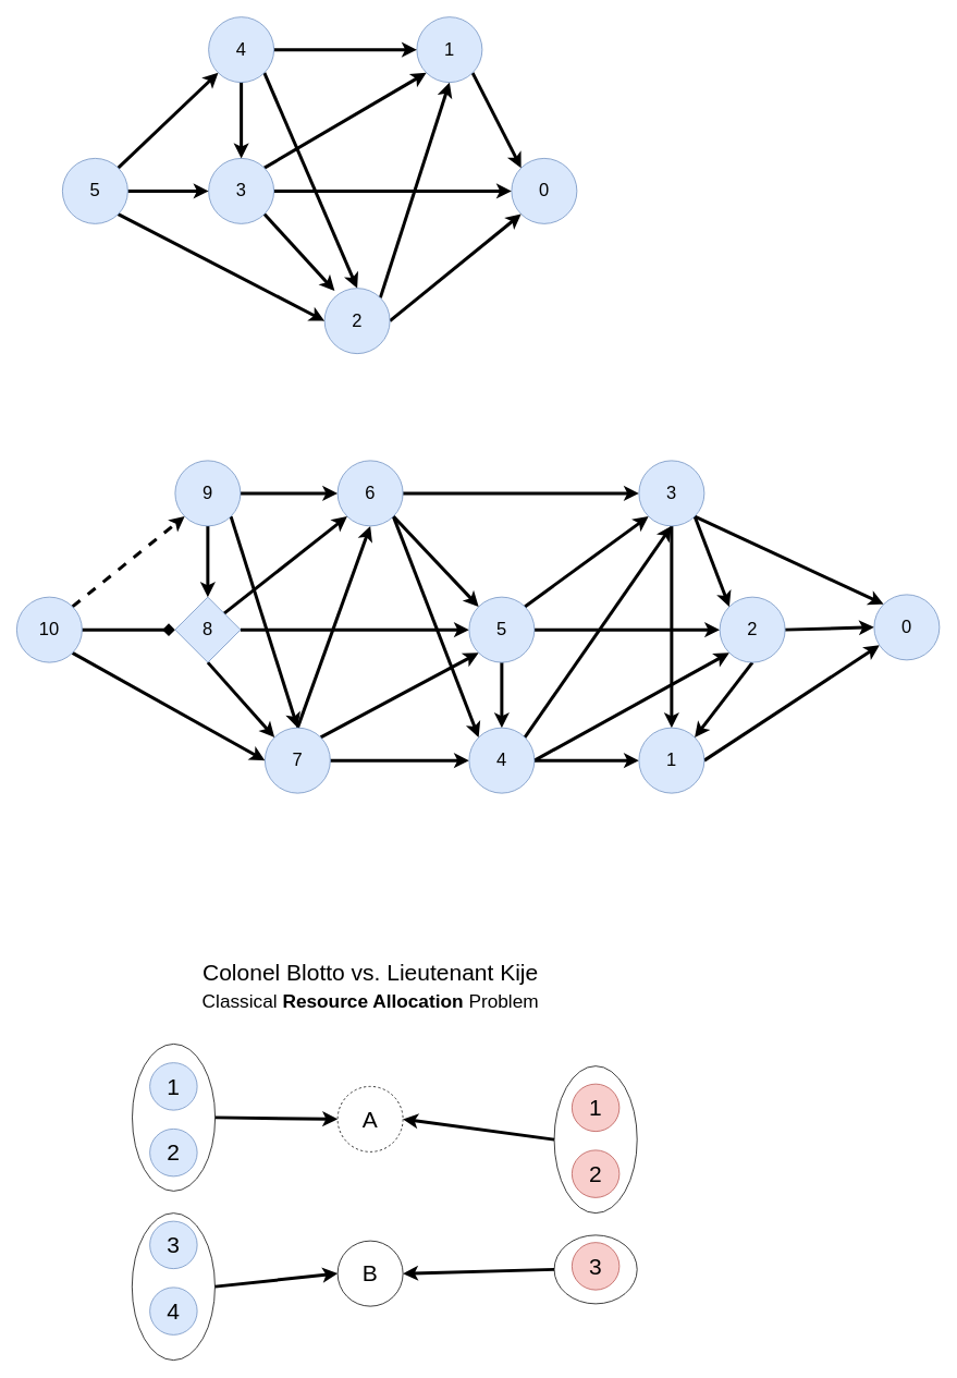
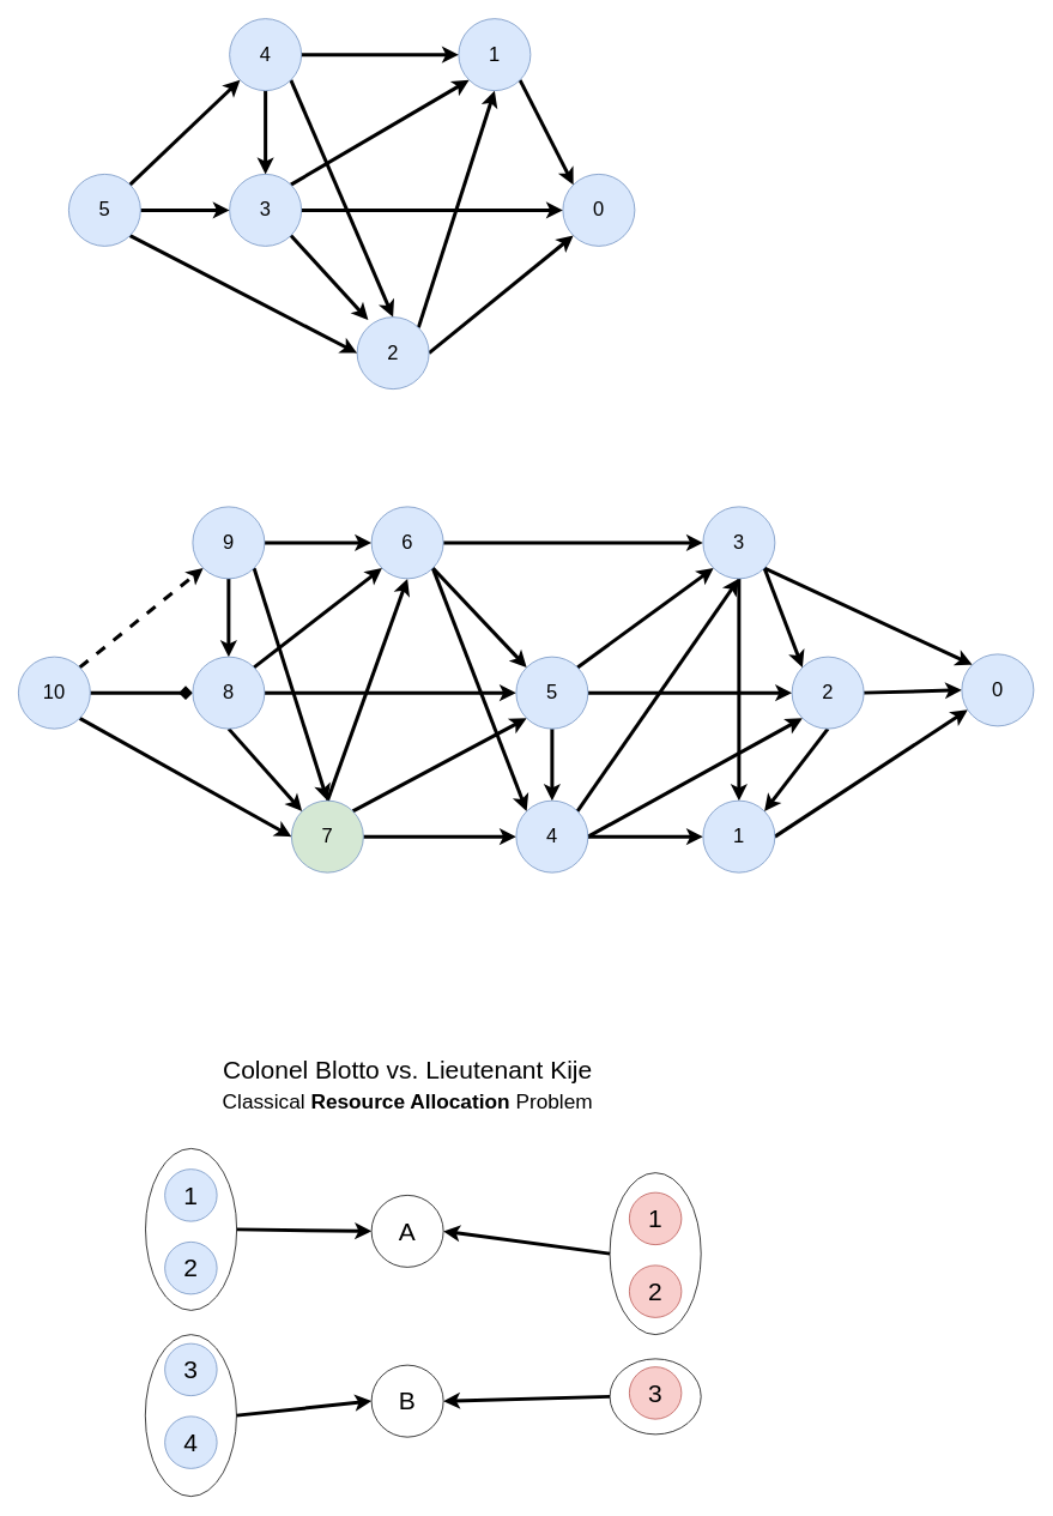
  <mxCell id="0" />
  <mxCell id="1" parent="0" />
  <mxCell id="2" value="" style="ellipse;whiteSpace=wrap;html=1;fontSize=23;fillColor=none;" vertex="1" parent="1"><mxGeometry x="678.25" y="1511" width="101.5" height="84" as="geometry" /></mxCell>
  <mxCell id="3" value="" style="ellipse;whiteSpace=wrap;html=1;fontSize=23;fillColor=none;" vertex="1" parent="1"><mxGeometry x="678.25" y="1304" width="101.5" height="180" as="geometry" /></mxCell>
  <mxCell id="4" value="" style="ellipse;whiteSpace=wrap;html=1;fontSize=23;fillColor=none;" vertex="1" parent="1"><mxGeometry x="161.25" y="1484" width="101.5" height="180" as="geometry" /></mxCell>
  <mxCell id="5" value="" style="ellipse;whiteSpace=wrap;html=1;fontSize=23;fillColor=none;" vertex="1" parent="1"><mxGeometry x="161.5" y="1277" width="101.5" height="180" as="geometry" /></mxCell>
  <mxCell id="6" value="&lt;font style=&quot;font-size: 22px;&quot;&gt;0&lt;/font&gt;" style="ellipse;whiteSpace=wrap;html=1;aspect=fixed;fillColor=#dae8fc;strokeColor=#6c8ebf;" vertex="1" parent="1"><mxGeometry x="626" y="193" width="80" height="80" as="geometry" /></mxCell>
  <mxCell id="7" style="edgeStyle=none;rounded=0;orthogonalLoop=1;jettySize=auto;html=1;exitX=1;exitY=1;exitDx=0;exitDy=0;entryX=0;entryY=0;entryDx=0;entryDy=0;fontSize=28;strokeWidth=4;" edge="1" parent="1" source="8" target="6"><mxGeometry relative="1" as="geometry" /></mxCell>
  <mxCell id="8" value="&lt;font style=&quot;font-size: 22px;&quot;&gt;1&lt;/font&gt;" style="ellipse;whiteSpace=wrap;html=1;aspect=fixed;fillColor=#dae8fc;strokeColor=#6c8ebf;" vertex="1" parent="1"><mxGeometry x="510" y="20" width="80" height="80" as="geometry" /></mxCell>
  <mxCell id="9" style="edgeStyle=none;rounded=0;orthogonalLoop=1;jettySize=auto;html=1;exitX=1;exitY=0;exitDx=0;exitDy=0;entryX=0.5;entryY=1;entryDx=0;entryDy=0;fontSize=28;strokeWidth=4;" edge="1" parent="1" source="11" target="8"><mxGeometry relative="1" as="geometry" /></mxCell>
  <mxCell id="10" style="edgeStyle=none;rounded=0;orthogonalLoop=1;jettySize=auto;html=1;exitX=1;exitY=0.5;exitDx=0;exitDy=0;entryX=0;entryY=1;entryDx=0;entryDy=0;fontSize=28;strokeWidth=4;" edge="1" parent="1" source="11" target="6"><mxGeometry relative="1" as="geometry" /></mxCell>
  <mxCell id="11" value="&lt;font style=&quot;font-size: 22px;&quot;&gt;2&lt;/font&gt;" style="ellipse;whiteSpace=wrap;html=1;aspect=fixed;fillColor=#dae8fc;strokeColor=#6c8ebf;" vertex="1" parent="1"><mxGeometry x="397" y="352" width="80" height="80" as="geometry" /></mxCell>
  <mxCell id="12" style="edgeStyle=none;rounded=0;orthogonalLoop=1;jettySize=auto;html=1;exitX=1;exitY=1;exitDx=0;exitDy=0;entryX=0.154;entryY=0.04;entryDx=0;entryDy=0;entryPerimeter=0;fontSize=28;strokeWidth=4;" edge="1" parent="1" source="15" target="11"><mxGeometry relative="1" as="geometry" /></mxCell>
  <mxCell id="13" style="edgeStyle=none;rounded=0;orthogonalLoop=1;jettySize=auto;html=1;exitX=1;exitY=0;exitDx=0;exitDy=0;entryX=0;entryY=1;entryDx=0;entryDy=0;fontSize=28;strokeWidth=4;" edge="1" parent="1" source="15" target="8"><mxGeometry relative="1" as="geometry" /></mxCell>
  <mxCell id="14" style="edgeStyle=none;rounded=0;orthogonalLoop=1;jettySize=auto;html=1;exitX=1;exitY=0.5;exitDx=0;exitDy=0;entryX=0;entryY=0.5;entryDx=0;entryDy=0;fontSize=28;strokeWidth=4;" edge="1" parent="1" source="15" target="6"><mxGeometry relative="1" as="geometry" /></mxCell>
  <mxCell id="15" value="&lt;font style=&quot;font-size: 22px;&quot;&gt;3&lt;/font&gt;" style="ellipse;whiteSpace=wrap;html=1;aspect=fixed;fillColor=#dae8fc;strokeColor=#6c8ebf;" vertex="1" parent="1"><mxGeometry x="255" y="193" width="80" height="80" as="geometry" /></mxCell>
  <mxCell id="16" style="rounded=0;orthogonalLoop=1;jettySize=auto;html=1;exitX=1;exitY=0;exitDx=0;exitDy=0;entryX=0;entryY=1;entryDx=0;entryDy=0;strokeWidth=4;dashed=1;" edge="1" parent="1" source="19" target="23"><mxGeometry relative="1" as="geometry" /></mxCell>
  <mxCell id="17" style="edgeStyle=none;rounded=0;orthogonalLoop=1;jettySize=auto;html=1;exitX=1;exitY=1;exitDx=0;exitDy=0;entryX=0;entryY=0.5;entryDx=0;entryDy=0;strokeWidth=4;" edge="1" parent="1" source="19" target="27"><mxGeometry relative="1" as="geometry" /></mxCell>
  <mxCell id="18" style="edgeStyle=none;rounded=0;orthogonalLoop=1;jettySize=auto;html=1;exitX=1;exitY=0.5;exitDx=0;exitDy=0;entryX=0;entryY=0.5;entryDx=0;entryDy=0;fontSize=22;strokeWidth=4;endArrow=diamond;" edge="1" parent="1" source="19" target="35"><mxGeometry relative="1" as="geometry" /></mxCell>
  <mxCell id="19" value="&lt;font style=&quot;font-size: 22px;&quot;&gt;10&lt;/font&gt;" style="ellipse;whiteSpace=wrap;html=1;aspect=fixed;fillColor=#dae8fc;strokeColor=#6c8ebf;" vertex="1" parent="1"><mxGeometry x="20" y="730" width="80" height="80" as="geometry" /></mxCell>
  <mxCell id="20" style="edgeStyle=none;rounded=0;orthogonalLoop=1;jettySize=auto;html=1;exitX=1;exitY=0.5;exitDx=0;exitDy=0;entryX=0;entryY=0.5;entryDx=0;entryDy=0;strokeWidth=4;" edge="1" parent="1" source="23" target="31"><mxGeometry relative="1" as="geometry" /></mxCell>
  <mxCell id="21" style="edgeStyle=none;rounded=0;orthogonalLoop=1;jettySize=auto;html=1;exitX=0.5;exitY=1;exitDx=0;exitDy=0;entryX=0.5;entryY=0;entryDx=0;entryDy=0;fontSize=22;strokeWidth=4;" edge="1" parent="1" source="23" target="35"><mxGeometry relative="1" as="geometry" /></mxCell>
  <mxCell id="22" style="edgeStyle=none;rounded=0;orthogonalLoop=1;jettySize=auto;html=1;exitX=1;exitY=1;exitDx=0;exitDy=0;entryX=0.5;entryY=0;entryDx=0;entryDy=0;fontSize=22;strokeWidth=4;" edge="1" parent="1" source="23" target="27"><mxGeometry relative="1" as="geometry" /></mxCell>
  <mxCell id="23" value="&lt;font style=&quot;font-size: 22px;&quot;&gt;9&lt;/font&gt;" style="ellipse;whiteSpace=wrap;html=1;aspect=fixed;fillColor=#dae8fc;strokeColor=#6c8ebf;" vertex="1" parent="1"><mxGeometry x="214" y="563" width="80" height="80" as="geometry" /></mxCell>
  <mxCell id="24" style="edgeStyle=none;rounded=0;orthogonalLoop=1;jettySize=auto;html=1;exitX=0.5;exitY=0;exitDx=0;exitDy=0;entryX=0.5;entryY=1;entryDx=0;entryDy=0;fontSize=22;strokeWidth=4;" edge="1" parent="1" source="27" target="31"><mxGeometry relative="1" as="geometry" /></mxCell>
  <mxCell id="25" style="edgeStyle=none;rounded=0;orthogonalLoop=1;jettySize=auto;html=1;exitX=1;exitY=0;exitDx=0;exitDy=0;entryX=0;entryY=1;entryDx=0;entryDy=0;fontSize=22;strokeWidth=4;" edge="1" parent="1" source="27" target="39"><mxGeometry relative="1" as="geometry" /></mxCell>
  <mxCell id="26" style="edgeStyle=none;rounded=0;orthogonalLoop=1;jettySize=auto;html=1;exitX=1;exitY=0.5;exitDx=0;exitDy=0;entryX=0;entryY=0.5;entryDx=0;entryDy=0;fontSize=22;strokeWidth=4;" edge="1" parent="1" source="27" target="43"><mxGeometry relative="1" as="geometry" /></mxCell>
- <mxCell id="27" value="&lt;font style=&quot;font-size: 22px;&quot;&gt;7&lt;/font&gt;" style="ellipse;whiteSpace=wrap;html=1;aspect=fixed;fillColor=#dae8fc;strokeColor=#6c8ebf;" vertex="1" parent="1"><mxGeometry x="324" y="890" width="80" height="80" as="geometry" /></mxCell>
+ <mxCell id="27" value="&lt;font style=&quot;font-size: 22px;&quot;&gt;7&lt;/font&gt;" style="ellipse;whiteSpace=wrap;html=1;aspect=fixed;fillColor=#d5e8d4;strokeColor=#6c8ebf;" vertex="1" parent="1"><mxGeometry x="324" y="890" width="80" height="80" as="geometry" /></mxCell>
  <mxCell id="28" style="edgeStyle=none;rounded=0;orthogonalLoop=1;jettySize=auto;html=1;exitX=1;exitY=1;exitDx=0;exitDy=0;entryX=0;entryY=0;entryDx=0;entryDy=0;fontSize=22;strokeWidth=4;" edge="1" parent="1" source="31" target="43"><mxGeometry relative="1" as="geometry" /></mxCell>
  <mxCell id="29" style="edgeStyle=none;rounded=0;orthogonalLoop=1;jettySize=auto;html=1;exitX=1;exitY=1;exitDx=0;exitDy=0;entryX=0;entryY=0;entryDx=0;entryDy=0;fontSize=22;strokeWidth=4;" edge="1" parent="1" source="31" target="39"><mxGeometry relative="1" as="geometry" /></mxCell>
  <mxCell id="30" style="edgeStyle=none;rounded=0;orthogonalLoop=1;jettySize=auto;html=1;exitX=1;exitY=0.5;exitDx=0;exitDy=0;entryX=0;entryY=0.5;entryDx=0;entryDy=0;fontSize=22;strokeWidth=4;" edge="1" parent="1" source="31" target="47"><mxGeometry relative="1" as="geometry" /></mxCell>
  <mxCell id="31" value="&lt;font style=&quot;font-size: 22px;&quot;&gt;6&lt;/font&gt;" style="ellipse;whiteSpace=wrap;html=1;aspect=fixed;fillColor=#dae8fc;strokeColor=#6c8ebf;" vertex="1" parent="1"><mxGeometry x="413" y="563" width="80" height="80" as="geometry" /></mxCell>
  <mxCell id="32" style="edgeStyle=none;rounded=0;orthogonalLoop=1;jettySize=auto;html=1;exitX=0.5;exitY=1;exitDx=0;exitDy=0;entryX=0;entryY=0;entryDx=0;entryDy=0;fontSize=22;strokeWidth=4;" edge="1" parent="1" source="35" target="27"><mxGeometry relative="1" as="geometry" /></mxCell>
  <mxCell id="33" style="edgeStyle=none;rounded=0;orthogonalLoop=1;jettySize=auto;html=1;exitX=1;exitY=0;exitDx=0;exitDy=0;entryX=0;entryY=1;entryDx=0;entryDy=0;fontSize=22;strokeWidth=4;" edge="1" parent="1" source="35" target="31"><mxGeometry relative="1" as="geometry" /></mxCell>
  <mxCell id="34" style="edgeStyle=none;rounded=0;orthogonalLoop=1;jettySize=auto;html=1;exitX=1;exitY=0.5;exitDx=0;exitDy=0;entryX=0;entryY=0.5;entryDx=0;entryDy=0;fontSize=22;strokeWidth=4;" edge="1" parent="1" source="35" target="39"><mxGeometry relative="1" as="geometry" /></mxCell>
- <mxCell id="35" value="&lt;font style=&quot;font-size: 22px;&quot;&gt;8&lt;/font&gt;" style="rhombus;whiteSpace=wrap;html=1;aspect=fixed;fillColor=#dae8fc;strokeColor=#6c8ebf;" vertex="1" parent="1"><mxGeometry x="214" y="730" width="80" height="80" as="geometry" /></mxCell>
+ <mxCell id="35" value="&lt;font style=&quot;font-size: 22px;&quot;&gt;8&lt;/font&gt;" style="ellipse;whiteSpace=wrap;html=1;aspect=fixed;fillColor=#dae8fc;strokeColor=#6c8ebf;" vertex="1" parent="1"><mxGeometry x="214" y="730" width="80" height="80" as="geometry" /></mxCell>
  <mxCell id="36" style="edgeStyle=none;rounded=0;orthogonalLoop=1;jettySize=auto;html=1;exitX=0.5;exitY=1;exitDx=0;exitDy=0;entryX=0.5;entryY=0;entryDx=0;entryDy=0;fontSize=22;strokeWidth=4;" edge="1" parent="1" source="39" target="43"><mxGeometry relative="1" as="geometry" /></mxCell>
  <mxCell id="37" style="edgeStyle=none;rounded=0;orthogonalLoop=1;jettySize=auto;html=1;exitX=1;exitY=0;exitDx=0;exitDy=0;entryX=0;entryY=1;entryDx=0;entryDy=0;fontSize=22;strokeWidth=4;" edge="1" parent="1" source="39" target="47"><mxGeometry relative="1" as="geometry" /></mxCell>
  <mxCell id="38" style="edgeStyle=none;rounded=0;orthogonalLoop=1;jettySize=auto;html=1;exitX=1;exitY=0.5;exitDx=0;exitDy=0;entryX=0;entryY=0.5;entryDx=0;entryDy=0;fontSize=22;strokeWidth=4;" edge="1" parent="1" source="39" target="50"><mxGeometry relative="1" as="geometry" /></mxCell>
  <mxCell id="39" value="&lt;font style=&quot;font-size: 22px;&quot;&gt;5&lt;/font&gt;" style="ellipse;whiteSpace=wrap;html=1;aspect=fixed;fillColor=#dae8fc;strokeColor=#6c8ebf;" vertex="1" parent="1"><mxGeometry x="574" y="730" width="80" height="80" as="geometry" /></mxCell>
  <mxCell id="40" style="edgeStyle=none;rounded=0;orthogonalLoop=1;jettySize=auto;html=1;exitX=1;exitY=0;exitDx=0;exitDy=0;entryX=0.5;entryY=1;entryDx=0;entryDy=0;fontSize=22;strokeWidth=4;" edge="1" parent="1" source="43" target="47"><mxGeometry relative="1" as="geometry" /></mxCell>
  <mxCell id="41" style="edgeStyle=none;rounded=0;orthogonalLoop=1;jettySize=auto;html=1;exitX=1;exitY=0.5;exitDx=0;exitDy=0;entryX=0;entryY=1;entryDx=0;entryDy=0;fontSize=22;strokeWidth=4;" edge="1" parent="1" source="43" target="50"><mxGeometry relative="1" as="geometry" /></mxCell>
  <mxCell id="42" style="edgeStyle=none;rounded=0;orthogonalLoop=1;jettySize=auto;html=1;exitX=1;exitY=0.5;exitDx=0;exitDy=0;entryX=0;entryY=0.5;entryDx=0;entryDy=0;fontSize=22;strokeWidth=4;" edge="1" parent="1" source="43" target="52"><mxGeometry relative="1" as="geometry" /></mxCell>
  <mxCell id="43" value="&lt;font style=&quot;font-size: 22px;&quot;&gt;4&lt;/font&gt;" style="ellipse;whiteSpace=wrap;html=1;aspect=fixed;fillColor=#dae8fc;strokeColor=#6c8ebf;" vertex="1" parent="1"><mxGeometry x="574" y="890" width="80" height="80" as="geometry" /></mxCell>
  <mxCell id="44" style="edgeStyle=none;rounded=0;orthogonalLoop=1;jettySize=auto;html=1;exitX=1;exitY=1;exitDx=0;exitDy=0;entryX=0;entryY=0;entryDx=0;entryDy=0;fontSize=22;strokeWidth=4;" edge="1" parent="1" source="47" target="50"><mxGeometry relative="1" as="geometry" /></mxCell>
  <mxCell id="45" style="edgeStyle=none;rounded=0;orthogonalLoop=1;jettySize=auto;html=1;exitX=0.5;exitY=1;exitDx=0;exitDy=0;entryX=0.5;entryY=0;entryDx=0;entryDy=0;fontSize=22;strokeWidth=4;" edge="1" parent="1" source="47" target="52"><mxGeometry relative="1" as="geometry" /></mxCell>
  <mxCell id="46" style="edgeStyle=none;rounded=0;orthogonalLoop=1;jettySize=auto;html=1;exitX=1;exitY=1;exitDx=0;exitDy=0;entryX=0;entryY=0;entryDx=0;entryDy=0;fontSize=22;strokeWidth=4;" edge="1" parent="1" source="47" target="53"><mxGeometry relative="1" as="geometry" /></mxCell>
  <mxCell id="47" value="&lt;font style=&quot;font-size: 22px;&quot;&gt;3&lt;/font&gt;" style="ellipse;whiteSpace=wrap;html=1;aspect=fixed;fillColor=#dae8fc;strokeColor=#6c8ebf;" vertex="1" parent="1"><mxGeometry x="782" y="563" width="80" height="80" as="geometry" /></mxCell>
  <mxCell id="48" style="edgeStyle=none;rounded=0;orthogonalLoop=1;jettySize=auto;html=1;exitX=0.5;exitY=1;exitDx=0;exitDy=0;entryX=1;entryY=0;entryDx=0;entryDy=0;fontSize=22;strokeWidth=4;" edge="1" parent="1" source="50" target="52"><mxGeometry relative="1" as="geometry" /></mxCell>
  <mxCell id="49" style="edgeStyle=none;rounded=0;orthogonalLoop=1;jettySize=auto;html=1;exitX=1;exitY=0.5;exitDx=0;exitDy=0;entryX=0;entryY=0.5;entryDx=0;entryDy=0;fontSize=22;strokeWidth=4;" edge="1" parent="1" source="50" target="53"><mxGeometry relative="1" as="geometry" /></mxCell>
  <mxCell id="50" value="&lt;font style=&quot;font-size: 22px;&quot;&gt;2&lt;/font&gt;" style="ellipse;whiteSpace=wrap;html=1;aspect=fixed;fillColor=#dae8fc;strokeColor=#6c8ebf;" vertex="1" parent="1"><mxGeometry x="881" y="730" width="80" height="80" as="geometry" /></mxCell>
  <mxCell id="51" style="edgeStyle=none;rounded=0;orthogonalLoop=1;jettySize=auto;html=1;exitX=1;exitY=0.5;exitDx=0;exitDy=0;fontSize=22;strokeWidth=4;" edge="1" parent="1" source="52" target="53"><mxGeometry relative="1" as="geometry" /></mxCell>
  <mxCell id="52" value="&lt;font style=&quot;font-size: 22px;&quot;&gt;1&lt;/font&gt;" style="ellipse;whiteSpace=wrap;html=1;aspect=fixed;fillColor=#dae8fc;strokeColor=#6c8ebf;" vertex="1" parent="1"><mxGeometry x="782" y="890" width="80" height="80" as="geometry" /></mxCell>
  <mxCell id="53" value="&lt;font style=&quot;font-size: 22px;&quot;&gt;0&lt;/font&gt;" style="ellipse;whiteSpace=wrap;html=1;aspect=fixed;fillColor=#dae8fc;strokeColor=#6c8ebf;" vertex="1" parent="1"><mxGeometry x="1070" y="727" width="80" height="80" as="geometry" /></mxCell>
  <mxCell id="54" style="edgeStyle=none;rounded=0;orthogonalLoop=1;jettySize=auto;html=1;exitX=0.5;exitY=1;exitDx=0;exitDy=0;entryX=0.5;entryY=0;entryDx=0;entryDy=0;fontSize=28;strokeWidth=4;" edge="1" parent="1" source="57" target="15"><mxGeometry relative="1" as="geometry" /></mxCell>
  <mxCell id="55" style="edgeStyle=none;rounded=0;orthogonalLoop=1;jettySize=auto;html=1;exitX=1;exitY=1;exitDx=0;exitDy=0;entryX=0.5;entryY=0;entryDx=0;entryDy=0;fontSize=28;strokeWidth=4;" edge="1" parent="1" source="57" target="11"><mxGeometry relative="1" as="geometry" /></mxCell>
  <mxCell id="56" style="edgeStyle=none;rounded=0;orthogonalLoop=1;jettySize=auto;html=1;exitX=1;exitY=0.5;exitDx=0;exitDy=0;entryX=0;entryY=0.5;entryDx=0;entryDy=0;fontSize=28;strokeWidth=4;" edge="1" parent="1" source="57" target="8"><mxGeometry relative="1" as="geometry" /></mxCell>
  <mxCell id="57" value="&lt;font style=&quot;font-size: 22px;&quot;&gt;4&lt;/font&gt;" style="ellipse;whiteSpace=wrap;html=1;aspect=fixed;fillColor=#dae8fc;strokeColor=#6c8ebf;" vertex="1" parent="1"><mxGeometry x="255" y="20" width="80" height="80" as="geometry" /></mxCell>
  <mxCell id="58" style="edgeStyle=none;rounded=0;orthogonalLoop=1;jettySize=auto;html=1;exitX=1;exitY=0;exitDx=0;exitDy=0;entryX=0;entryY=1;entryDx=0;entryDy=0;fontSize=28;strokeWidth=4;" edge="1" parent="1" source="61" target="57"><mxGeometry relative="1" as="geometry" /></mxCell>
  <mxCell id="59" style="edgeStyle=none;rounded=0;orthogonalLoop=1;jettySize=auto;html=1;exitX=1;exitY=0.5;exitDx=0;exitDy=0;entryX=0;entryY=0.5;entryDx=0;entryDy=0;fontSize=28;strokeWidth=4;" edge="1" parent="1" source="61" target="15"><mxGeometry relative="1" as="geometry" /></mxCell>
  <mxCell id="60" style="edgeStyle=none;rounded=0;orthogonalLoop=1;jettySize=auto;html=1;exitX=1;exitY=1;exitDx=0;exitDy=0;entryX=0;entryY=0.5;entryDx=0;entryDy=0;fontSize=28;strokeWidth=4;" edge="1" parent="1" source="61" target="11"><mxGeometry relative="1" as="geometry" /></mxCell>
  <mxCell id="61" value="&lt;font style=&quot;font-size: 22px;&quot;&gt;5&lt;/font&gt;" style="ellipse;whiteSpace=wrap;html=1;aspect=fixed;fillColor=#dae8fc;strokeColor=#6c8ebf;" vertex="1" parent="1"><mxGeometry x="76" y="193" width="80" height="80" as="geometry" /></mxCell>
- <mxCell id="62" value="A" style="ellipse;whiteSpace=wrap;html=1;aspect=fixed;fontSize=28;dashed=1;" vertex="1" parent="1"><mxGeometry x="413" y="1329" width="80" height="80" as="geometry" /></mxCell>
+ <mxCell id="62" value="A" style="ellipse;whiteSpace=wrap;html=1;aspect=fixed;fontSize=28;" vertex="1" parent="1"><mxGeometry x="413" y="1329" width="80" height="80" as="geometry" /></mxCell>
  <mxCell id="63" value="Colonel Blotto vs. Lieutenant Kije&lt;br&gt;&lt;font style=&quot;font-size: 23px;&quot;&gt;Classical &lt;b&gt;Resource Allocation&lt;/b&gt; Problem&lt;/font&gt;" style="text;html=1;strokeColor=none;fillColor=none;align=center;verticalAlign=middle;whiteSpace=wrap;rounded=0;fontSize=28;" vertex="1" parent="1"><mxGeometry x="225.5" y="1155" width="455" height="102" as="geometry" /></mxCell>
  <mxCell id="64" value="B" style="ellipse;whiteSpace=wrap;html=1;aspect=fixed;fontSize=28;" vertex="1" parent="1"><mxGeometry x="413" y="1518" width="80" height="80" as="geometry" /></mxCell>
  <mxCell id="65" value="1" style="ellipse;whiteSpace=wrap;html=1;aspect=fixed;fontSize=28;fillColor=#dae8fc;strokeColor=#6c8ebf;" vertex="1" parent="1"><mxGeometry x="183" y="1300" width="58" height="58" as="geometry" /></mxCell>
  <mxCell id="66" value="2" style="ellipse;whiteSpace=wrap;html=1;aspect=fixed;fontSize=28;fillColor=#dae8fc;strokeColor=#6c8ebf;" vertex="1" parent="1"><mxGeometry x="183" y="1381" width="58" height="58" as="geometry" /></mxCell>
  <mxCell id="67" value="3" style="ellipse;whiteSpace=wrap;html=1;aspect=fixed;fontSize=28;fillColor=#dae8fc;strokeColor=#6c8ebf;" vertex="1" parent="1"><mxGeometry x="183" y="1494" width="58" height="58" as="geometry" /></mxCell>
  <mxCell id="68" value="4" style="ellipse;whiteSpace=wrap;html=1;aspect=fixed;fontSize=28;fillColor=#dae8fc;strokeColor=#6c8ebf;" vertex="1" parent="1"><mxGeometry x="183" y="1575" width="58" height="58" as="geometry" /></mxCell>
  <mxCell id="69" value="1" style="ellipse;whiteSpace=wrap;html=1;aspect=fixed;fontSize=28;fillColor=#f8cecc;strokeColor=#b85450;" vertex="1" parent="1"><mxGeometry x="700" y="1326" width="58" height="58" as="geometry" /></mxCell>
  <mxCell id="70" value="2" style="ellipse;whiteSpace=wrap;html=1;aspect=fixed;fontSize=28;fillColor=#f8cecc;strokeColor=#b85450;" vertex="1" parent="1"><mxGeometry x="700" y="1407" width="58" height="58" as="geometry" /></mxCell>
  <mxCell id="71" value="3" style="ellipse;whiteSpace=wrap;html=1;aspect=fixed;fontSize=28;fillColor=#f8cecc;strokeColor=#b85450;" vertex="1" parent="1"><mxGeometry x="700" y="1520" width="58" height="58" as="geometry" /></mxCell>
  <mxCell id="72" style="edgeStyle=none;rounded=0;orthogonalLoop=1;jettySize=auto;html=1;exitX=1;exitY=0.5;exitDx=0;exitDy=0;entryX=0;entryY=0.5;entryDx=0;entryDy=0;fontSize=23;strokeWidth=4;" edge="1" parent="1" source="5" target="62"><mxGeometry relative="1" as="geometry" /></mxCell>
  <mxCell id="73" style="edgeStyle=none;rounded=0;orthogonalLoop=1;jettySize=auto;html=1;exitX=1;exitY=0.5;exitDx=0;exitDy=0;entryX=0;entryY=0.5;entryDx=0;entryDy=0;fontSize=23;strokeWidth=4;" edge="1" parent="1" source="4" target="64"><mxGeometry relative="1" as="geometry" /></mxCell>
  <mxCell id="74" style="edgeStyle=none;rounded=0;orthogonalLoop=1;jettySize=auto;html=1;exitX=0;exitY=0.5;exitDx=0;exitDy=0;entryX=1;entryY=0.5;entryDx=0;entryDy=0;fontSize=23;strokeWidth=4;" edge="1" parent="1" source="3" target="62"><mxGeometry relative="1" as="geometry" /></mxCell>
  <mxCell id="75" style="edgeStyle=none;rounded=0;orthogonalLoop=1;jettySize=auto;html=1;exitX=0;exitY=0.5;exitDx=0;exitDy=0;entryX=1;entryY=0.5;entryDx=0;entryDy=0;fontSize=23;strokeWidth=4;" edge="1" parent="1" source="2" target="64"><mxGeometry relative="1" as="geometry" /></mxCell>
